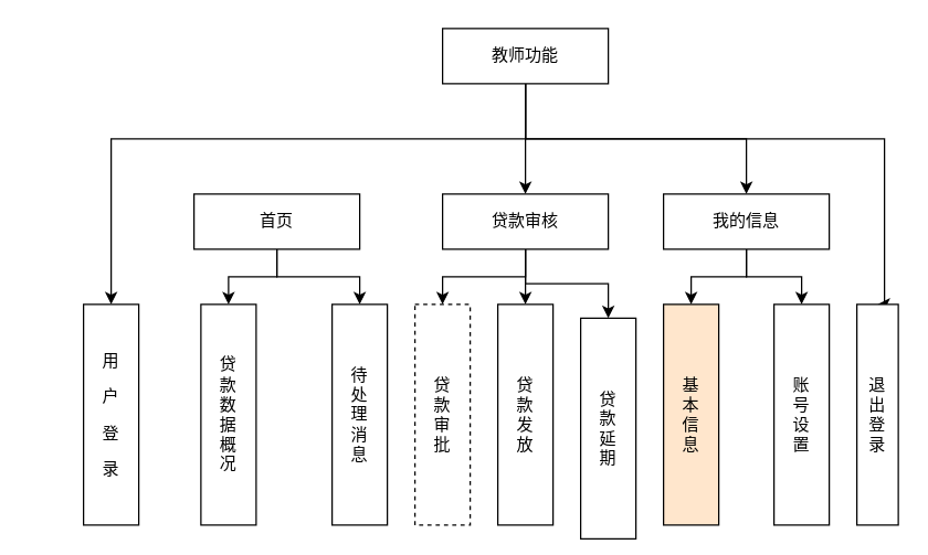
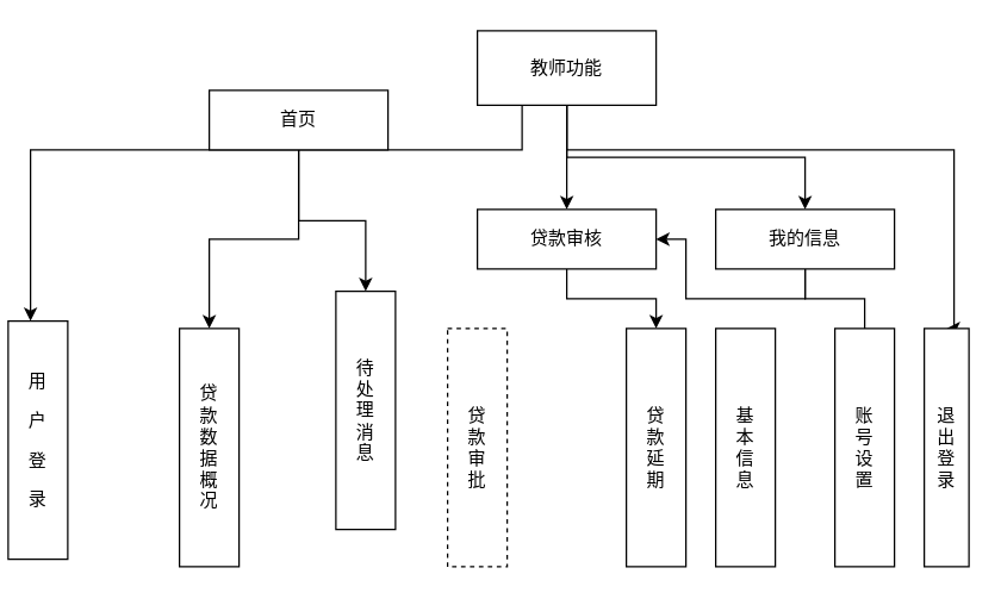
  <mxCell id="0" />
  <mxCell id="1" parent="0" />
  <mxCell id="2" style="edgeStyle=orthogonalEdgeStyle;rounded=0;orthogonalLoop=1;jettySize=auto;html=1;exitX=0.5;exitY=1;exitDx=0;exitDy=0;" edge="1" parent="1" source="6" target="7"><mxGeometry relative="1" as="geometry"><mxPoint x="97" y="140" as="targetPoint" /><Array as="points"><mxPoint x="350" y="100" /><mxPoint x="20" y="100" /></Array></mxGeometry></mxCell>
  <mxCell id="3" style="edgeStyle=orthogonalEdgeStyle;rounded=0;orthogonalLoop=1;jettySize=auto;html=1;exitX=0.5;exitY=1;exitDx=0;exitDy=0;entryX=0.5;entryY=0;entryDx=0;entryDy=0;" edge="1" parent="1" source="6" target="16"><mxGeometry relative="1" as="geometry" /></mxCell>
  <mxCell id="4" style="edgeStyle=orthogonalEdgeStyle;rounded=0;orthogonalLoop=1;jettySize=auto;html=1;exitX=0.5;exitY=1;exitDx=0;exitDy=0;entryX=0.5;entryY=0;entryDx=0;entryDy=0;" edge="1" parent="1" source="6" target="24"><mxGeometry relative="1" as="geometry" /></mxCell>
  <mxCell id="5" style="edgeStyle=orthogonalEdgeStyle;rounded=0;orthogonalLoop=1;jettySize=auto;html=1;exitX=0.5;exitY=1;exitDx=0;exitDy=0;entryX=0.5;entryY=0;entryDx=0;entryDy=0;" edge="1" parent="1" source="6" target="25"><mxGeometry relative="1" as="geometry"><mxPoint x="680" y="140" as="targetPoint" /><Array as="points"><mxPoint x="380" y="100" /><mxPoint x="640" y="100" /></Array></mxGeometry></mxCell>
- <mxCell id="6" value="教师功能" style="rounded=0;whiteSpace=wrap;html=1;" vertex="1" parent="1"><mxGeometry x="320" y="20" width="120" height="40" as="geometry" /></mxCell>
- <mxCell id="7" value="&lt;p style=&quot;direction: ltr; line-height: 120%;&quot;&gt;用&lt;/p&gt;&lt;p style=&quot;direction: ltr; line-height: 120%;&quot;&gt;户&lt;/p&gt;&lt;p style=&quot;direction: ltr; line-height: 120%;&quot;&gt;登&lt;/p&gt;&lt;p style=&quot;direction: ltr; line-height: 120%;&quot;&gt;录&lt;/p&gt;" style="rounded=0;whiteSpace=wrap;html=1;horizontal=1;verticalAlign=middle;" vertex="1" parent="1"><mxGeometry x="60" y="220" width="40" height="160" as="geometry" /></mxCell>
+ <mxCell id="6" value="教师功能" style="rounded=0;whiteSpace=wrap;html=1;" vertex="1" parent="1"><mxGeometry x="320" y="20" width="120" height="50" as="geometry" /></mxCell>
+ <mxCell id="7" value="&lt;p style=&quot;direction: ltr; line-height: 120%;&quot;&gt;用&lt;/p&gt;&lt;p style=&quot;direction: ltr; line-height: 120%;&quot;&gt;户&lt;/p&gt;&lt;p style=&quot;direction: ltr; line-height: 120%;&quot;&gt;登&lt;/p&gt;&lt;p style=&quot;direction: ltr; line-height: 120%;&quot;&gt;录&lt;/p&gt;" style="rounded=0;whiteSpace=wrap;html=1;horizontal=1;verticalAlign=middle;" vertex="1" parent="1"><mxGeometry x="5" y="215" width="40" height="160" as="geometry" /></mxCell>
  <mxCell id="8" style="edgeStyle=orthogonalEdgeStyle;rounded=0;orthogonalLoop=1;jettySize=auto;html=1;exitX=0.5;exitY=1;exitDx=0;exitDy=0;" edge="1" parent="1" source="10" target="11"><mxGeometry relative="1" as="geometry"><mxPoint x="163" y="210" as="targetPoint" /></mxGeometry></mxCell>
  <mxCell id="9" style="edgeStyle=orthogonalEdgeStyle;rounded=0;orthogonalLoop=1;jettySize=auto;html=1;exitX=0.5;exitY=1;exitDx=0;exitDy=0;" edge="1" parent="1" source="10" target="12"><mxGeometry relative="1" as="geometry"><mxPoint x="303" y="210" as="targetPoint" /></mxGeometry></mxCell>
- <mxCell id="10" value="首页" style="rounded=0;whiteSpace=wrap;html=1;" vertex="1" parent="1"><mxGeometry x="140" y="140" width="120" height="40" as="geometry" /></mxCell>
- <mxCell id="11" value="贷&lt;br&gt;款&lt;br&gt;数&lt;br&gt;据&lt;br&gt;概&lt;br&gt;况" style="rounded=0;whiteSpace=wrap;html=1;" vertex="1" parent="1"><mxGeometry x="145" y="220" width="40" height="160" as="geometry" /></mxCell>
- <mxCell id="12" value="待&lt;br&gt;处&lt;br&gt;理&lt;br&gt;消&lt;br&gt;息" style="rounded=0;whiteSpace=wrap;html=1;" vertex="1" parent="1"><mxGeometry x="240" y="220" width="40" height="160" as="geometry" /></mxCell>
- <mxCell id="13" style="edgeStyle=orthogonalEdgeStyle;rounded=0;orthogonalLoop=1;jettySize=auto;html=1;exitX=0.5;exitY=1;exitDx=0;exitDy=0;entryX=0.5;entryY=0;entryDx=0;entryDy=0;" edge="1" parent="1" source="16" target="17"><mxGeometry relative="1" as="geometry" /></mxCell>
- <mxCell id="14" style="edgeStyle=orthogonalEdgeStyle;rounded=0;orthogonalLoop=1;jettySize=auto;html=1;exitX=0.5;exitY=1;exitDx=0;exitDy=0;entryX=0.5;entryY=0;entryDx=0;entryDy=0;" edge="1" parent="1" source="16" target="18"><mxGeometry relative="1" as="geometry" /></mxCell>
+ <mxCell id="10" value="首页" style="rounded=0;whiteSpace=wrap;html=1;" vertex="1" parent="1"><mxGeometry x="140" y="60" width="120" height="40" as="geometry" /></mxCell>
+ <mxCell id="11" value="贷&lt;br&gt;款&lt;br&gt;数&lt;br&gt;据&lt;br&gt;概&lt;br&gt;况" style="rounded=0;whiteSpace=wrap;html=1;" vertex="1" parent="1"><mxGeometry x="120" y="220" width="40" height="160" as="geometry" /></mxCell>
+ <mxCell id="12" value="待&lt;br&gt;处&lt;br&gt;理&lt;br&gt;消&lt;br&gt;息" style="rounded=0;whiteSpace=wrap;html=1;" vertex="1" parent="1"><mxGeometry x="225" y="195" width="40" height="160" as="geometry" /></mxCell>
  <mxCell id="15" style="edgeStyle=orthogonalEdgeStyle;rounded=0;orthogonalLoop=1;jettySize=auto;html=1;exitX=0.5;exitY=1;exitDx=0;exitDy=0;entryX=0.5;entryY=0;entryDx=0;entryDy=0;" edge="1" parent="1" source="16" target="19"><mxGeometry relative="1" as="geometry" /></mxCell>
  <mxCell id="16" value="贷款审核" style="rounded=0;whiteSpace=wrap;html=1;" vertex="1" parent="1"><mxGeometry x="320" y="140" width="120" height="40" as="geometry" /></mxCell>
  <mxCell id="17" value="贷&lt;br&gt;款&lt;br&gt;审&lt;br&gt;批" style="rounded=0;whiteSpace=wrap;html=1;dashed=1;" vertex="1" parent="1"><mxGeometry x="300" y="220" width="40" height="160" as="geometry" /></mxCell>
- <mxCell id="18" value="贷&lt;br&gt;款&lt;br&gt;发&lt;br&gt;放" style="rounded=0;whiteSpace=wrap;html=1;" vertex="1" parent="1"><mxGeometry x="360" y="220" width="40" height="160" as="geometry" /></mxCell>
- <mxCell id="19" value="贷&lt;br&gt;款&lt;br&gt;延&lt;br&gt;期" style="rounded=0;whiteSpace=wrap;html=1;" vertex="1" parent="1"><mxGeometry x="420" y="230" width="40" height="160" as="geometry" /></mxCell>
- <mxCell id="20" value="基&lt;br&gt;本&lt;br&gt;信&lt;br&gt;息&lt;br&gt;" style="rounded=0;whiteSpace=wrap;html=1;fillColor=#ffe6cc;" vertex="1" parent="1"><mxGeometry x="480" y="220" width="40" height="160" as="geometry" /></mxCell>
+ <mxCell id="19" value="贷&lt;br&gt;款&lt;br&gt;延&lt;br&gt;期" style="rounded=0;whiteSpace=wrap;html=1;" vertex="1" parent="1"><mxGeometry x="420" y="220" width="40" height="160" as="geometry" /></mxCell>
+ <mxCell id="20" value="基&lt;br&gt;本&lt;br&gt;信&lt;br&gt;息&lt;br&gt;" style="rounded=0;whiteSpace=wrap;html=1;" vertex="1" parent="1"><mxGeometry x="480" y="220" width="40" height="160" as="geometry" /></mxCell>
  <mxCell id="21" value="账&lt;br&gt;号&lt;br&gt;设&lt;br&gt;置" style="rounded=0;whiteSpace=wrap;html=1;" vertex="1" parent="1"><mxGeometry x="560" y="220" width="40" height="160" as="geometry" /></mxCell>
- <mxCell id="22" style="edgeStyle=orthogonalEdgeStyle;rounded=0;orthogonalLoop=1;jettySize=auto;html=1;exitX=0.5;exitY=1;exitDx=0;exitDy=0;entryX=0.5;entryY=0;entryDx=0;entryDy=0;" edge="1" parent="1" source="24" target="20"><mxGeometry relative="1" as="geometry" /></mxCell>
- <mxCell id="23" style="edgeStyle=orthogonalEdgeStyle;rounded=0;orthogonalLoop=1;jettySize=auto;html=1;exitX=0.5;exitY=1;exitDx=0;exitDy=0;entryX=0.5;entryY=0;entryDx=0;entryDy=0;" edge="1" parent="1" source="24" target="21"><mxGeometry relative="1" as="geometry" /></mxCell>
+ <mxCell id="22" style="edgeStyle=orthogonalEdgeStyle;rounded=0;orthogonalLoop=1;jettySize=auto;html=1;exitX=0.5;exitY=1;exitDx=0;exitDy=0;" edge="1" parent="1" source="24" target="16"><mxGeometry relative="1" as="geometry" /></mxCell>
+ <mxCell id="23" style="edgeStyle=orthogonalEdgeStyle;rounded=0;orthogonalLoop=1;jettySize=auto;html=1;exitX=0.5;exitY=1;exitDx=0;exitDy=0;entryX=0.5;entryY=0;entryDx=0;entryDy=0;endArrow=none;" edge="1" parent="1" source="24" target="21"><mxGeometry relative="1" as="geometry" /></mxCell>
  <mxCell id="24" value="我的信息" style="rounded=0;whiteSpace=wrap;html=1;" vertex="1" parent="1"><mxGeometry x="480" y="140" width="120" height="40" as="geometry" /></mxCell>
  <mxCell id="25" value="退&lt;br&gt;出&lt;br&gt;登&lt;br&gt;录" style="rounded=0;whiteSpace=wrap;html=1;" vertex="1" parent="1"><mxGeometry x="620" y="220" width="30" height="160" as="geometry" /></mxCell>
